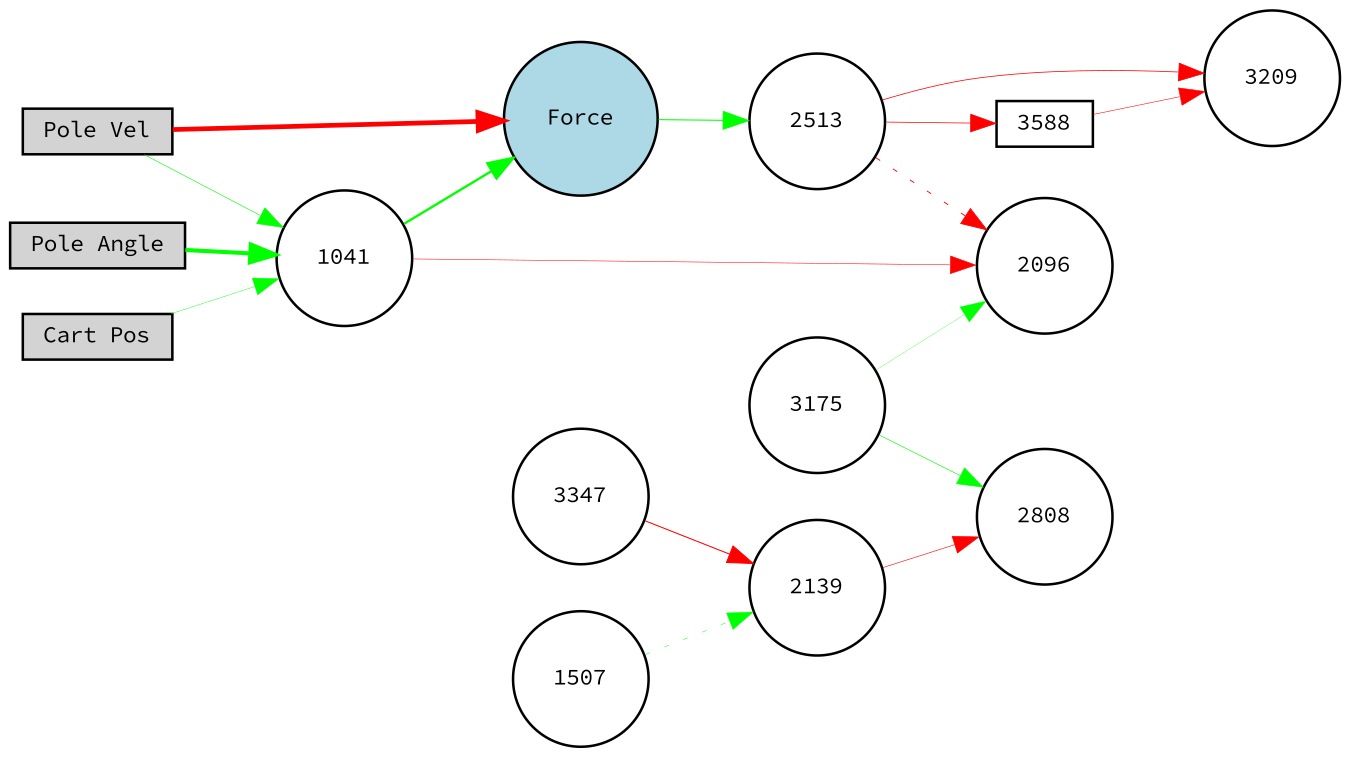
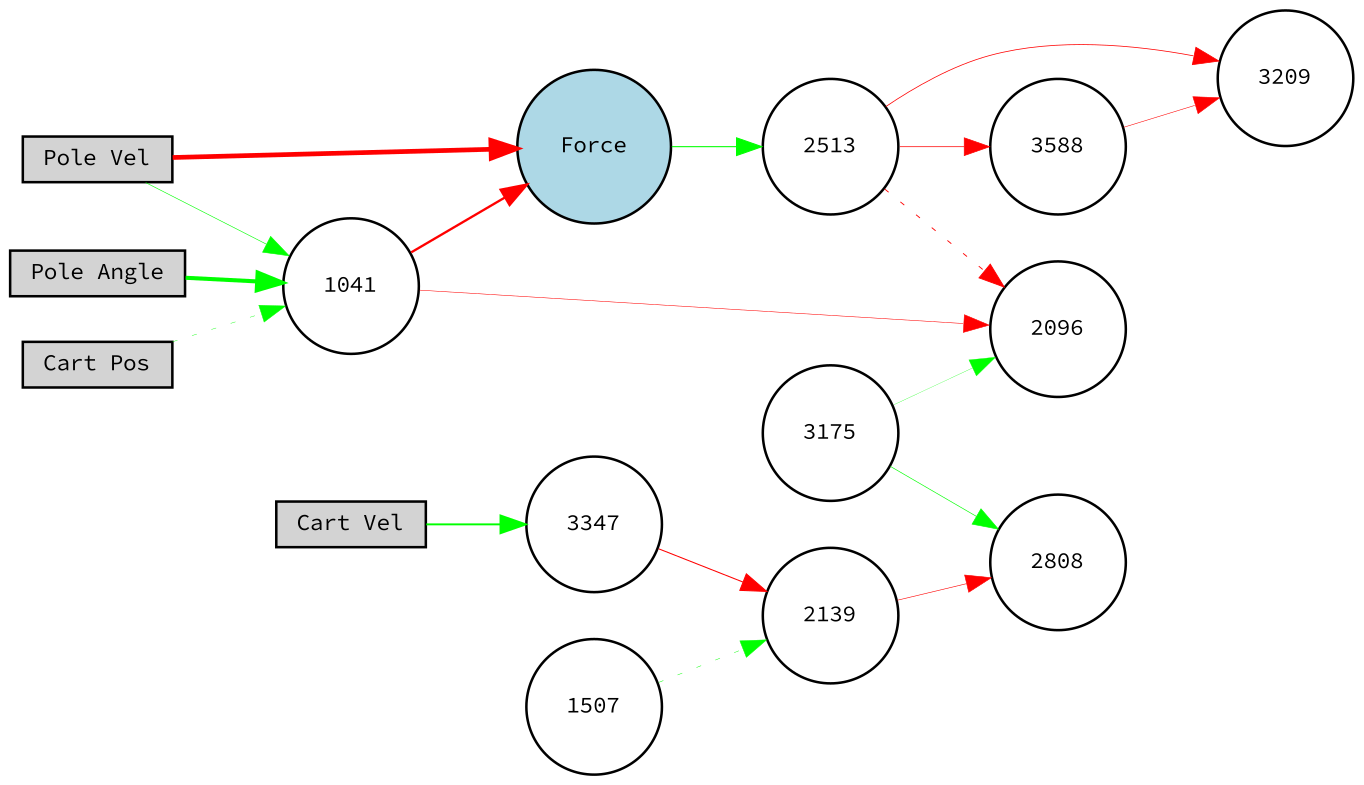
  digraph {
    fontname="Source Code Pro"
    rankdir=LR
    node [fillcolor=white fontname="Source Code Pro" fontsize=9 shape=circle style=filled]
    edge [color=green fontname="Source Code Pro" style=solid]
    "Cart Pos" [fillcolor=lightgray height=0.2 shape=box width=0.2]
    1041 [height=0.2 width=0.2]
    Force [fillcolor=lightblue height=0.2 width=0.2]
    2096 [height=0.2 width=0.2]
+   "Cart Vel" [fillcolor=lightgray height=0.2 shape=box width=0.2]
    3347 [height=0.2 width=0.2]
    2139 [height=0.2 width=0.2]
    "Pole Angle" [fillcolor=lightgray height=0.2 shape=box width=0.2]
    "Pole Vel" [fillcolor=lightgray height=0.2 shape=box width=0.2]
    2513 [height=0.2 width=0.2]
-   3588 [height=0.2 shape=box width=0.2]
+   3588 [height=0.2 width=0.2]
    3209 [height=0.2 width=0.2]
    1507 [height=0.2 width=0.2]
    2808 [height=0.2 width=0.2]
    3175 [height=0.2 width=0.2]
-   "Cart Pos" -> 1041 [penwidth=0.1598222637657435]
-   1041 -> Force [penwidth=0.9183691465338871]
+   "Cart Pos" -> 1041 [penwidth=0.1598222637657435 style=dotted]
+   1041 -> Force [color=red penwidth=0.9183691465338871]
    1041 -> 2096 [color=red penwidth=0.20781480972247413]
    Force -> 2513 [penwidth=0.41123077145184683]
+   "Cart Vel" -> 3347 [penwidth=0.7528670785581569]
    3347 -> 2139 [color=red penwidth=0.40964484050390004]
    2139 -> 2808 [color=red penwidth=0.2303813621136239]
    "Pole Angle" -> 1041 [penwidth=1.6073516694862158]
    "Pole Vel" -> 1041 [penwidth=0.2346808217532589]
    "Pole Vel" -> Force [color=red penwidth=1.8633599861209764]
    2513 -> 2096 [color=red penwidth=0.35485622159381347 style=dotted]
    2513 -> 3588 [color=red penwidth=0.28677120162578645]
    2513 -> 3209 [color=red penwidth=0.29903489812324924]
    3588 -> 3209 [color=red penwidth=0.2118468512142745]
    1507 -> 2139 [penwidth=0.17761324262933315 style=dotted]
    3175 -> 2096 [penwidth=0.11134618256329365]
    3175 -> 2808 [penwidth=0.25235262521847934]
  }
